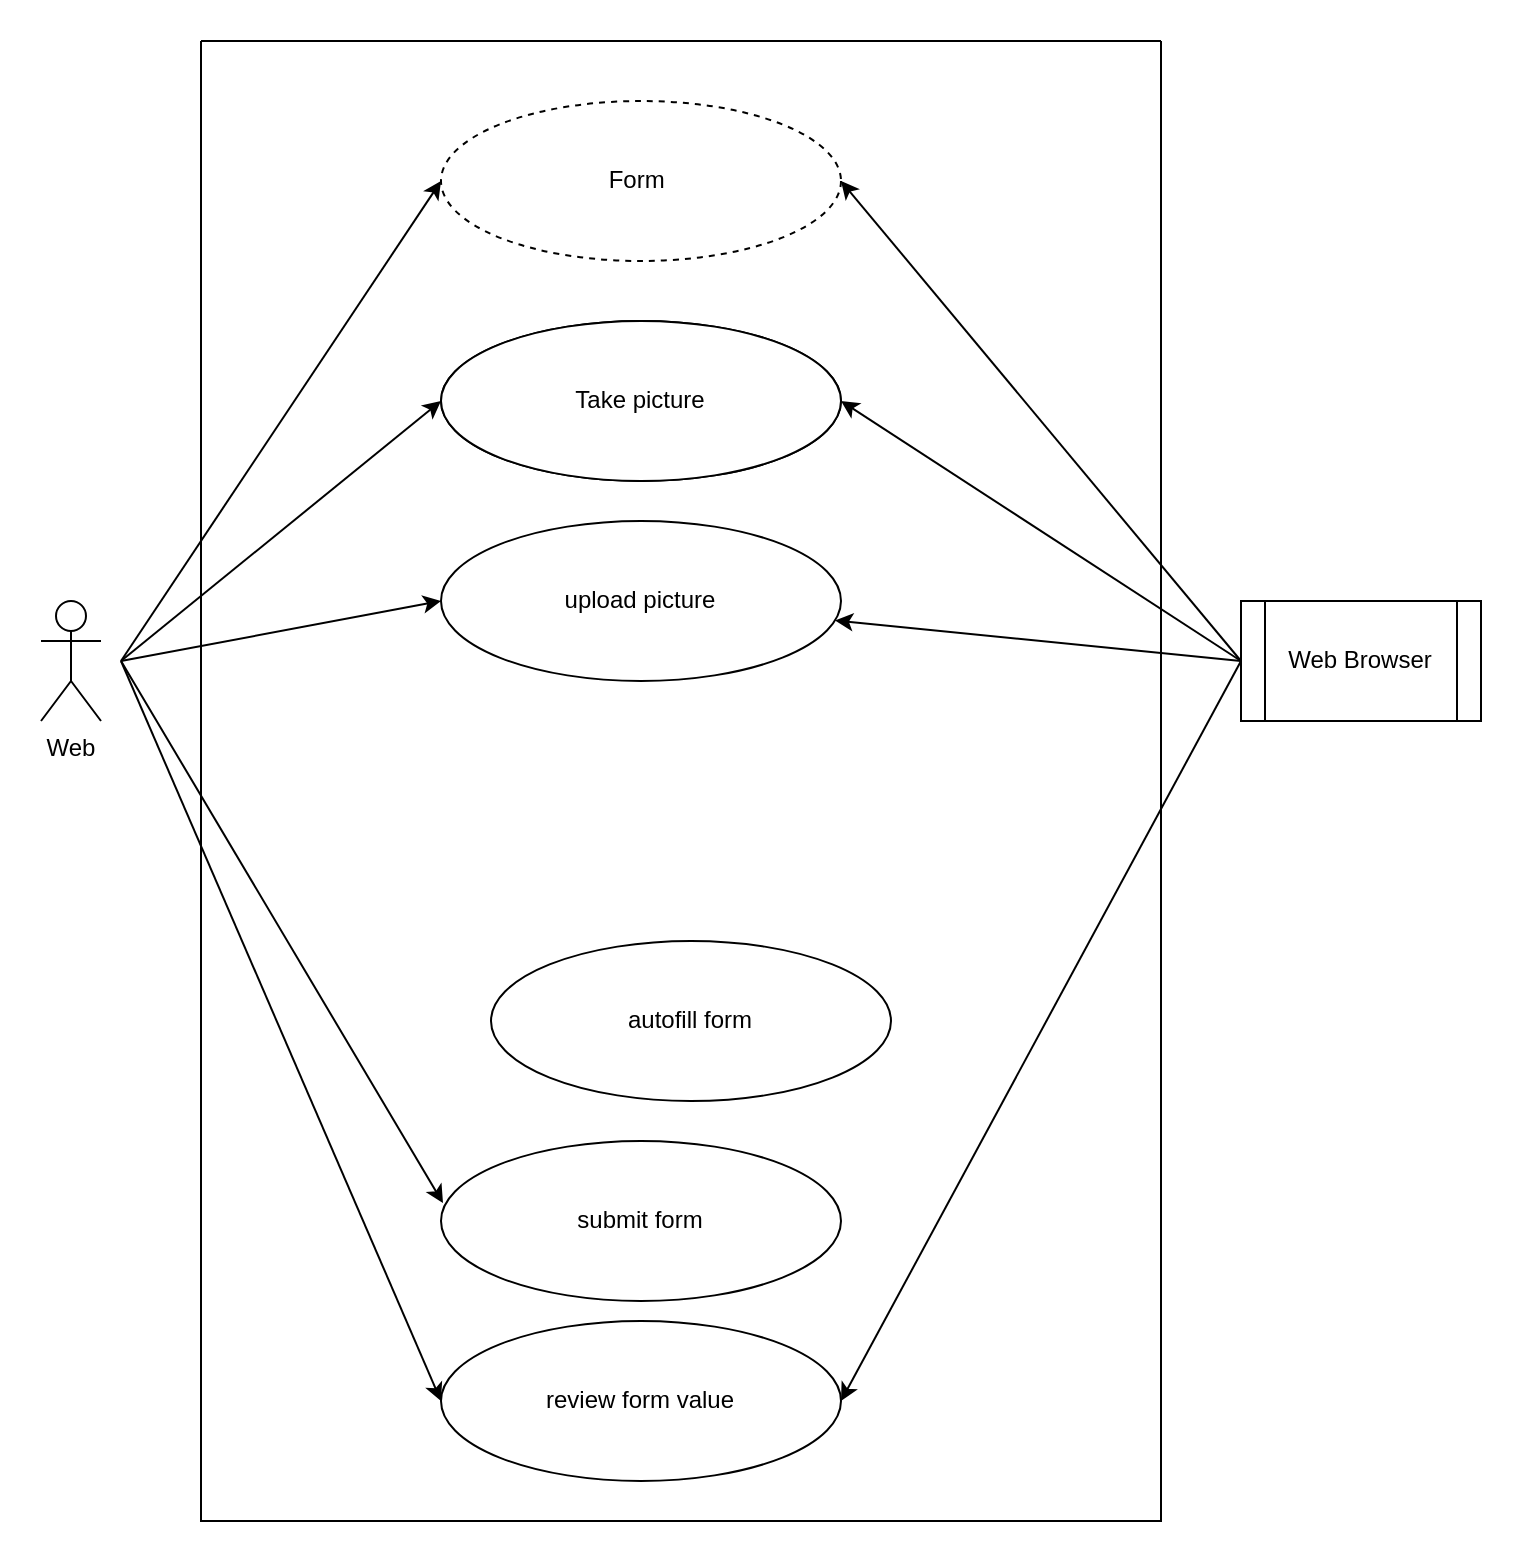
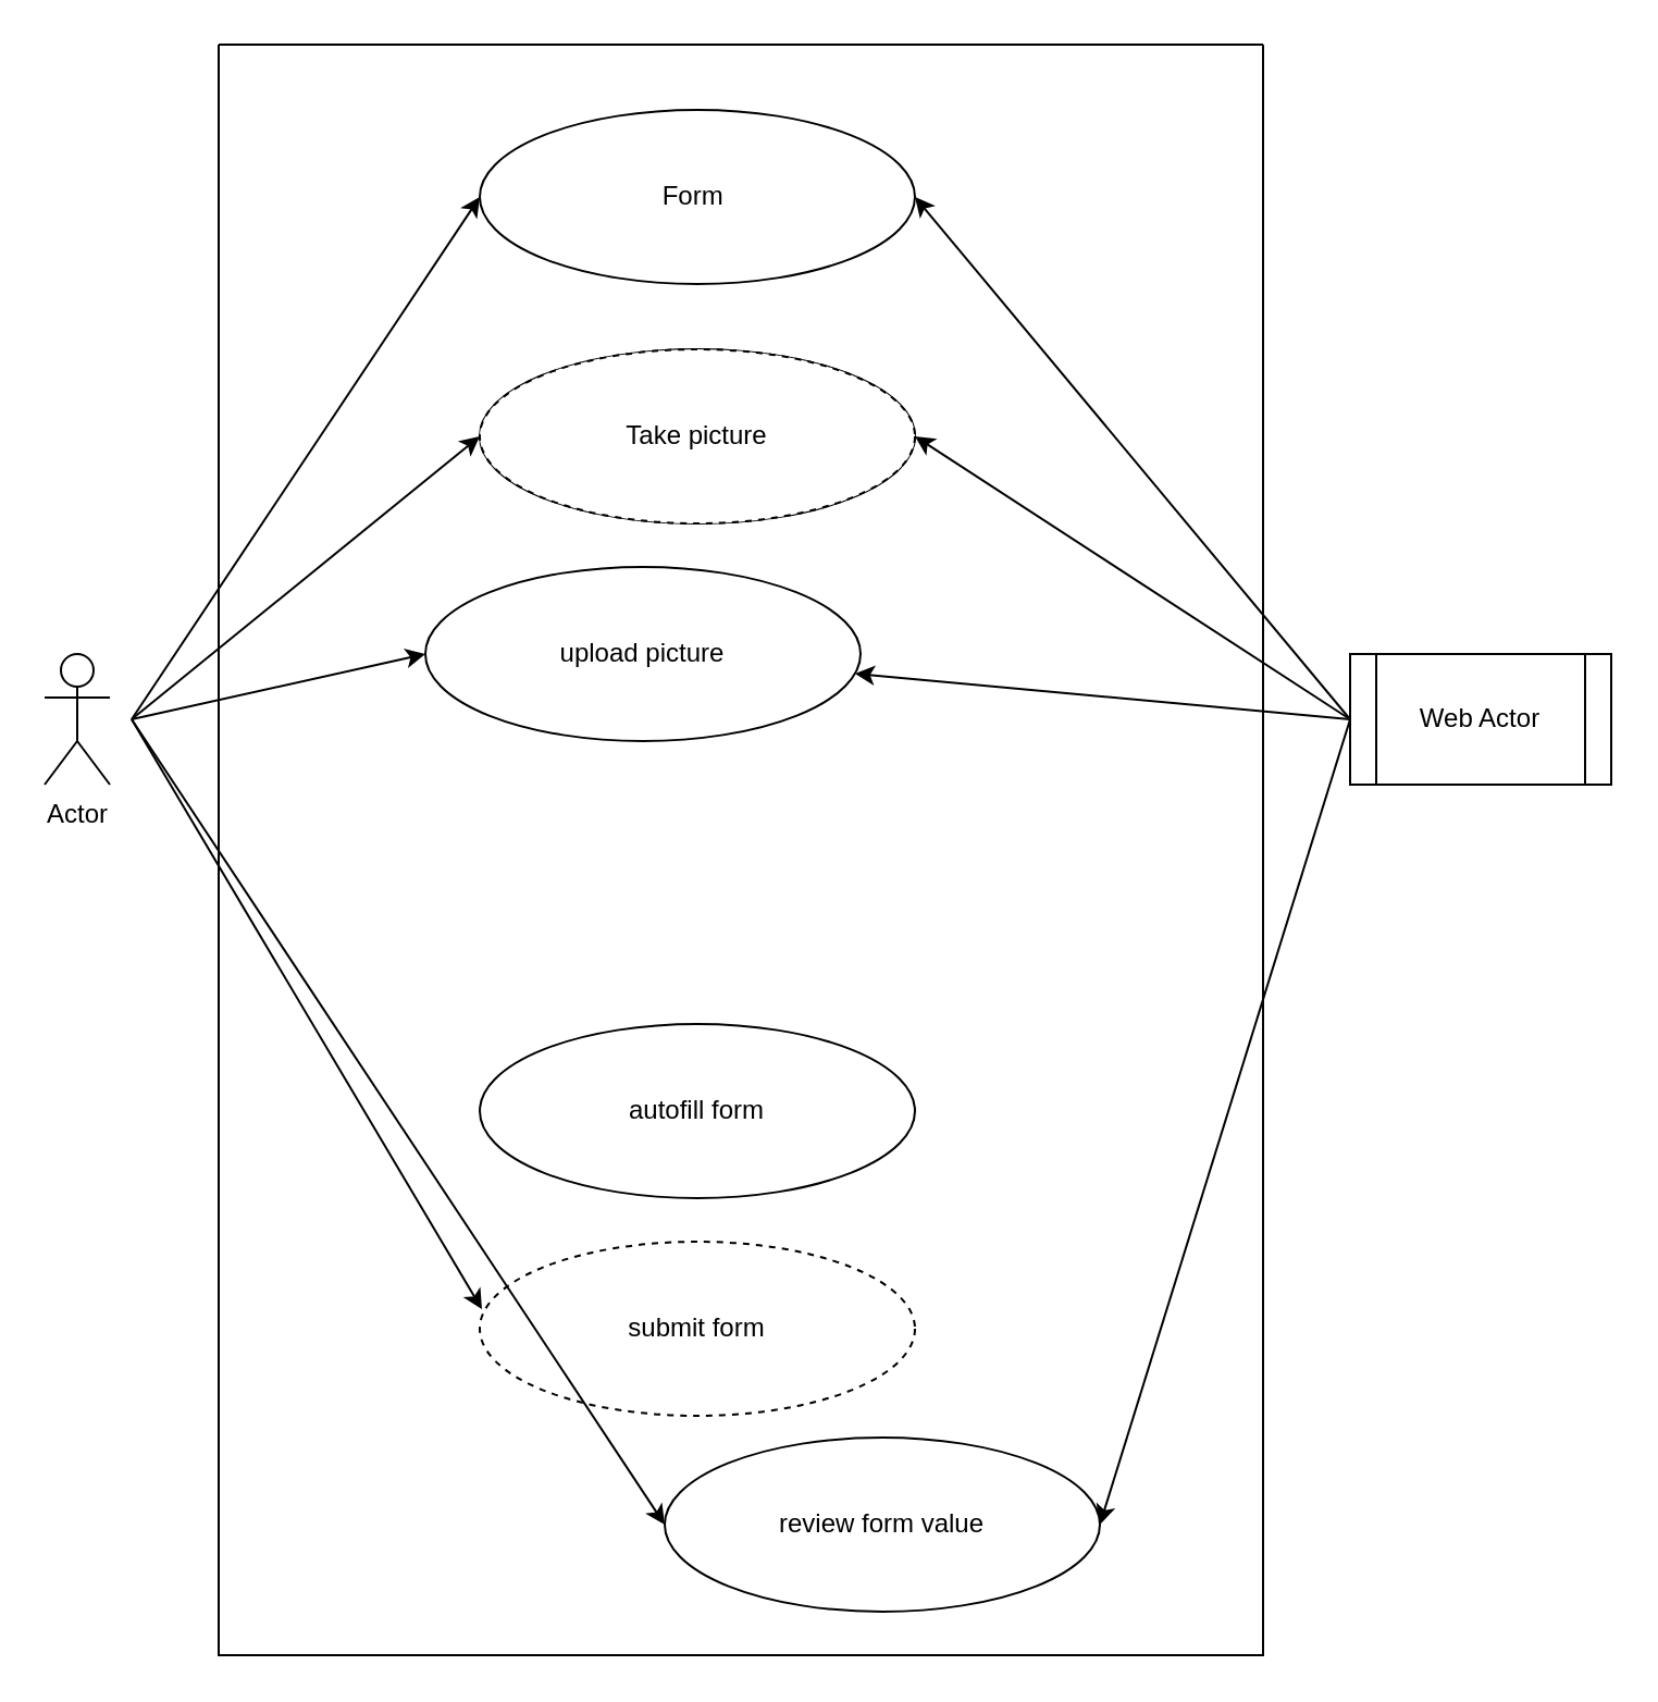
  <mxCell id="0" />
  <mxCell id="1" parent="0" />
- <mxCell id="2" value="Web" style="shape=umlActor;verticalLabelPosition=bottom;verticalAlign=top;html=1;outlineConnect=0;" vertex="1" parent="1"><mxGeometry x="20" y="300" width="30" height="60" as="geometry" /></mxCell>
- <mxCell id="3" value="Web Browser" style="shape=process;whiteSpace=wrap;html=1;backgroundOutline=1;" vertex="1" parent="1"><mxGeometry x="620" y="300" width="120" height="60" as="geometry" /></mxCell>
+ <mxCell id="2" value="Actor" style="shape=umlActor;verticalLabelPosition=bottom;verticalAlign=top;html=1;outlineConnect=0;" vertex="1" parent="1"><mxGeometry x="20" y="300" width="30" height="60" as="geometry" /></mxCell>
+ <mxCell id="3" value="Web Actor" style="shape=process;whiteSpace=wrap;html=1;backgroundOutline=1;" vertex="1" parent="1"><mxGeometry x="620" y="300" width="120" height="60" as="geometry" /></mxCell>
  <mxCell id="4" value="" style="swimlane;startSize=0;" vertex="1" parent="1"><mxGeometry x="100" y="20" width="480" height="740" as="geometry" /></mxCell>
- <mxCell id="5" value="Form&amp;nbsp;" style="ellipse;whiteSpace=wrap;html=1;dashed=1;" vertex="1" parent="4"><mxGeometry x="120" y="30" width="200" height="80" as="geometry" /></mxCell>
+ <mxCell id="5" value="Form&amp;nbsp;" style="ellipse;whiteSpace=wrap;html=1;" vertex="1" parent="4"><mxGeometry x="120" y="30" width="200" height="80" as="geometry" /></mxCell>
  <mxCell id="6" value="" style="ellipse;whiteSpace=wrap;html=1;" vertex="1" parent="4"><mxGeometry x="120" y="140" width="200" height="80" as="geometry" /></mxCell>
- <mxCell id="7" value="upload picture" style="ellipse;whiteSpace=wrap;html=1;" vertex="1" parent="4"><mxGeometry x="120" y="240" width="200" height="80" as="geometry" /></mxCell>
- <mxCell id="8" value="autofill form" style="ellipse;whiteSpace=wrap;html=1;" vertex="1" parent="4"><mxGeometry x="145" y="450" width="200" height="80" as="geometry" /></mxCell>
- <mxCell id="9" value="submit form" style="ellipse;whiteSpace=wrap;html=1;" vertex="1" parent="4"><mxGeometry x="120" y="550" width="200" height="80" as="geometry" /></mxCell>
- <mxCell id="10" value="review form value" style="ellipse;whiteSpace=wrap;html=1;" vertex="1" parent="4"><mxGeometry x="120" y="640" width="200" height="80" as="geometry" /></mxCell>
- <mxCell id="11" value="Take picture" style="ellipse;whiteSpace=wrap;html=1;" vertex="1" parent="1"><mxGeometry x="220" y="160" width="200" height="80" as="geometry" /></mxCell>
+ <mxCell id="7" value="upload picture" style="ellipse;whiteSpace=wrap;html=1;" vertex="1" parent="4"><mxGeometry x="95" y="240" width="200" height="80" as="geometry" /></mxCell>
+ <mxCell id="8" value="autofill form" style="ellipse;whiteSpace=wrap;html=1;" vertex="1" parent="4"><mxGeometry x="120" y="450" width="200" height="80" as="geometry" /></mxCell>
+ <mxCell id="9" value="submit form" style="ellipse;whiteSpace=wrap;html=1;dashed=1;" vertex="1" parent="4"><mxGeometry x="120" y="550" width="200" height="80" as="geometry" /></mxCell>
+ <mxCell id="10" value="review form value" style="ellipse;whiteSpace=wrap;html=1;" vertex="1" parent="4"><mxGeometry x="205" y="640" width="200" height="80" as="geometry" /></mxCell>
+ <mxCell id="11" value="Take picture" style="ellipse;whiteSpace=wrap;html=1;dashed=1;" vertex="1" parent="1"><mxGeometry x="220" y="160" width="200" height="80" as="geometry" /></mxCell>
  <mxCell id="12" value="" style="endArrow=classic;html=1;rounded=0;entryX=0;entryY=0.5;entryDx=0;entryDy=0;" edge="1" parent="1" target="5"><mxGeometry width="50" height="50" relative="1" as="geometry"><mxPoint x="60" y="330" as="sourcePoint" /><mxPoint x="390" y="360" as="targetPoint" /><Array as="points"><mxPoint x="60" y="330" /></Array></mxGeometry></mxCell>
  <mxCell id="13" value="" style="endArrow=classic;html=1;rounded=0;entryX=0;entryY=0.5;entryDx=0;entryDy=0;" edge="1" parent="1" target="11"><mxGeometry width="50" height="50" relative="1" as="geometry"><mxPoint x="60" y="330" as="sourcePoint" /><mxPoint x="390" y="360" as="targetPoint" /></mxGeometry></mxCell>
  <mxCell id="14" value="" style="endArrow=classic;html=1;rounded=0;entryX=0;entryY=0.5;entryDx=0;entryDy=0;" edge="1" parent="1" target="7"><mxGeometry width="50" height="50" relative="1" as="geometry"><mxPoint x="60" y="330" as="sourcePoint" /><mxPoint x="390" y="360" as="targetPoint" /></mxGeometry></mxCell>
  <mxCell id="15" value="" style="endArrow=classic;html=1;rounded=0;entryX=0.005;entryY=0.388;entryDx=0;entryDy=0;entryPerimeter=0;" edge="1" parent="1" target="9"><mxGeometry width="50" height="50" relative="1" as="geometry"><mxPoint x="60" y="330" as="sourcePoint" /><mxPoint x="390" y="360" as="targetPoint" /></mxGeometry></mxCell>
  <mxCell id="16" value="" style="endArrow=classic;html=1;rounded=0;entryX=0;entryY=0.5;entryDx=0;entryDy=0;" edge="1" parent="1" target="10"><mxGeometry width="50" height="50" relative="1" as="geometry"><mxPoint x="60" y="330" as="sourcePoint" /><mxPoint x="390" y="360" as="targetPoint" /></mxGeometry></mxCell>
  <mxCell id="17" value="" style="endArrow=classic;html=1;rounded=0;exitX=0;exitY=0.5;exitDx=0;exitDy=0;entryX=1;entryY=0.5;entryDx=0;entryDy=0;" edge="1" parent="1" source="3" target="5"><mxGeometry width="50" height="50" relative="1" as="geometry"><mxPoint x="340" y="410" as="sourcePoint" /><mxPoint x="390" y="360" as="targetPoint" /></mxGeometry></mxCell>
  <mxCell id="18" value="" style="endArrow=classic;html=1;rounded=0;exitX=0;exitY=0.5;exitDx=0;exitDy=0;" edge="1" parent="1" source="3" target="7"><mxGeometry width="50" height="50" relative="1" as="geometry"><mxPoint x="340" y="410" as="sourcePoint" /><mxPoint x="390" y="360" as="targetPoint" /></mxGeometry></mxCell>
  <mxCell id="19" value="" style="endArrow=classic;html=1;rounded=0;exitX=0;exitY=0.5;exitDx=0;exitDy=0;entryX=1;entryY=0.5;entryDx=0;entryDy=0;" edge="1" parent="1" source="3" target="10"><mxGeometry width="50" height="50" relative="1" as="geometry"><mxPoint x="340" y="410" as="sourcePoint" /><mxPoint x="390" y="360" as="targetPoint" /></mxGeometry></mxCell>
  <mxCell id="20" value="" style="endArrow=classic;html=1;rounded=0;exitX=0;exitY=0.5;exitDx=0;exitDy=0;entryX=1;entryY=0.5;entryDx=0;entryDy=0;" edge="1" parent="1" source="3" target="11"><mxGeometry width="50" height="50" relative="1" as="geometry"><mxPoint x="340" y="410" as="sourcePoint" /><mxPoint x="390" y="360" as="targetPoint" /></mxGeometry></mxCell>
